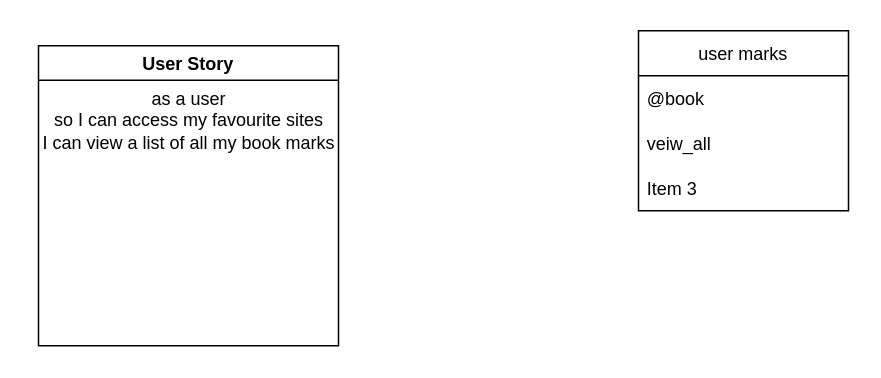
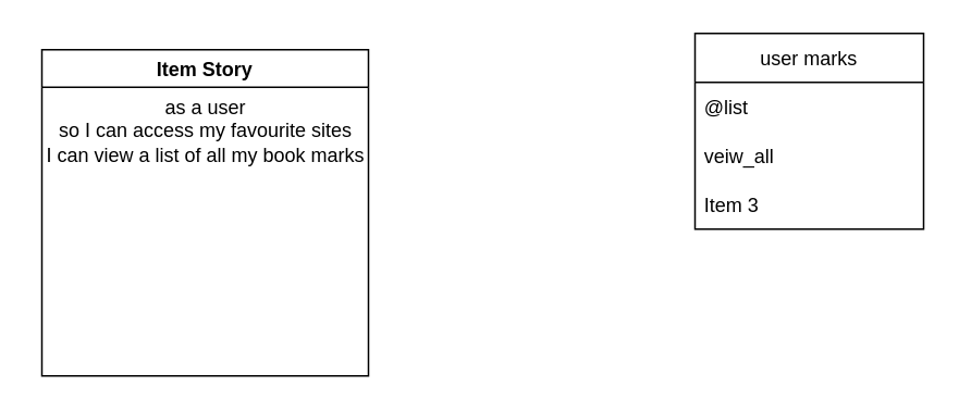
  <mxCell id="0" />
  <mxCell id="1" parent="0" />
  <mxCell id="2" value="user marks" style="swimlane;fontStyle=0;childLayout=stackLayout;horizontal=1;startSize=30;horizontalStack=0;resizeParent=1;resizeParentMax=0;resizeLast=0;collapsible=1;marginBottom=0;" vertex="1" parent="1"><mxGeometry x="425" y="20" width="140" height="120" as="geometry" /></mxCell>
- <mxCell id="3" value="@book" style="text;strokeColor=none;fillColor=none;align=left;verticalAlign=middle;spacingLeft=4;spacingRight=4;overflow=hidden;points=[[0,0.5],[1,0.5]];portConstraint=eastwest;rotatable=0;" vertex="1" parent="2"><mxGeometry y="30" width="140" height="30" as="geometry" /></mxCell>
+ <mxCell id="3" value="@list" style="text;strokeColor=none;fillColor=none;align=left;verticalAlign=middle;spacingLeft=4;spacingRight=4;overflow=hidden;points=[[0,0.5],[1,0.5]];portConstraint=eastwest;rotatable=0;" vertex="1" parent="2"><mxGeometry y="30" width="140" height="30" as="geometry" /></mxCell>
  <mxCell id="4" value="veiw_all" style="text;strokeColor=none;fillColor=none;align=left;verticalAlign=middle;spacingLeft=4;spacingRight=4;overflow=hidden;points=[[0,0.5],[1,0.5]];portConstraint=eastwest;rotatable=0;" vertex="1" parent="2"><mxGeometry y="60" width="140" height="30" as="geometry" /></mxCell>
  <mxCell id="5" value="Item 3" style="text;strokeColor=none;fillColor=none;align=left;verticalAlign=middle;spacingLeft=4;spacingRight=4;overflow=hidden;points=[[0,0.5],[1,0.5]];portConstraint=eastwest;rotatable=0;" vertex="1" parent="2"><mxGeometry y="90" width="140" height="30" as="geometry" /></mxCell>
- <mxCell id="6" value="User Story" style="swimlane;" vertex="1" parent="1"><mxGeometry x="25" y="30" width="200" height="200" as="geometry" /></mxCell>
+ <mxCell id="6" value="Item Story" style="swimlane;" vertex="1" parent="1"><mxGeometry x="25" y="30" width="200" height="200" as="geometry" /></mxCell>
  <mxCell id="7" value="&lt;div&gt;as a user&lt;/div&gt;&lt;div&gt;so I can access my favourite sites&lt;/div&gt;&lt;div&gt;I can view a list of all my book marks&lt;br&gt;&lt;/div&gt;" style="text;html=1;align=center;verticalAlign=middle;resizable=0;points=[];autosize=1;strokeColor=none;fillColor=none;" vertex="1" parent="1"><mxGeometry x="20" y="55" width="210" height="50" as="geometry" /></mxCell>
